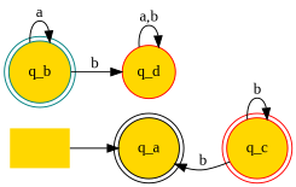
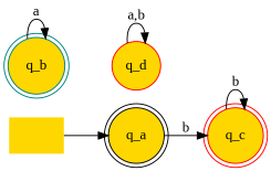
  digraph {
    fontname="Liberation Serif"
    rankdir=LR
    node [color=red fillcolor=gold fontname="Liberation Serif" shape=doublecircle style=filled]
    edge [fontname="Liberation Serif" style=">=stealth',shorten >=1pt"]
    q_a [color=black]
    q_c
    q_b [color=teal]
    q_d [shape=circle]
    n5 [label=" " shape=plaintext]
-   q_c -> q_a [label=b]
+   q_a -> q_c [label=b]
    q_c -> q_c [label=b]
    q_b -> q_b [label=a]
-   q_b -> q_d [label=b]
    q_d -> q_d [label="a,b"]
    n5 -> q_a
  }
